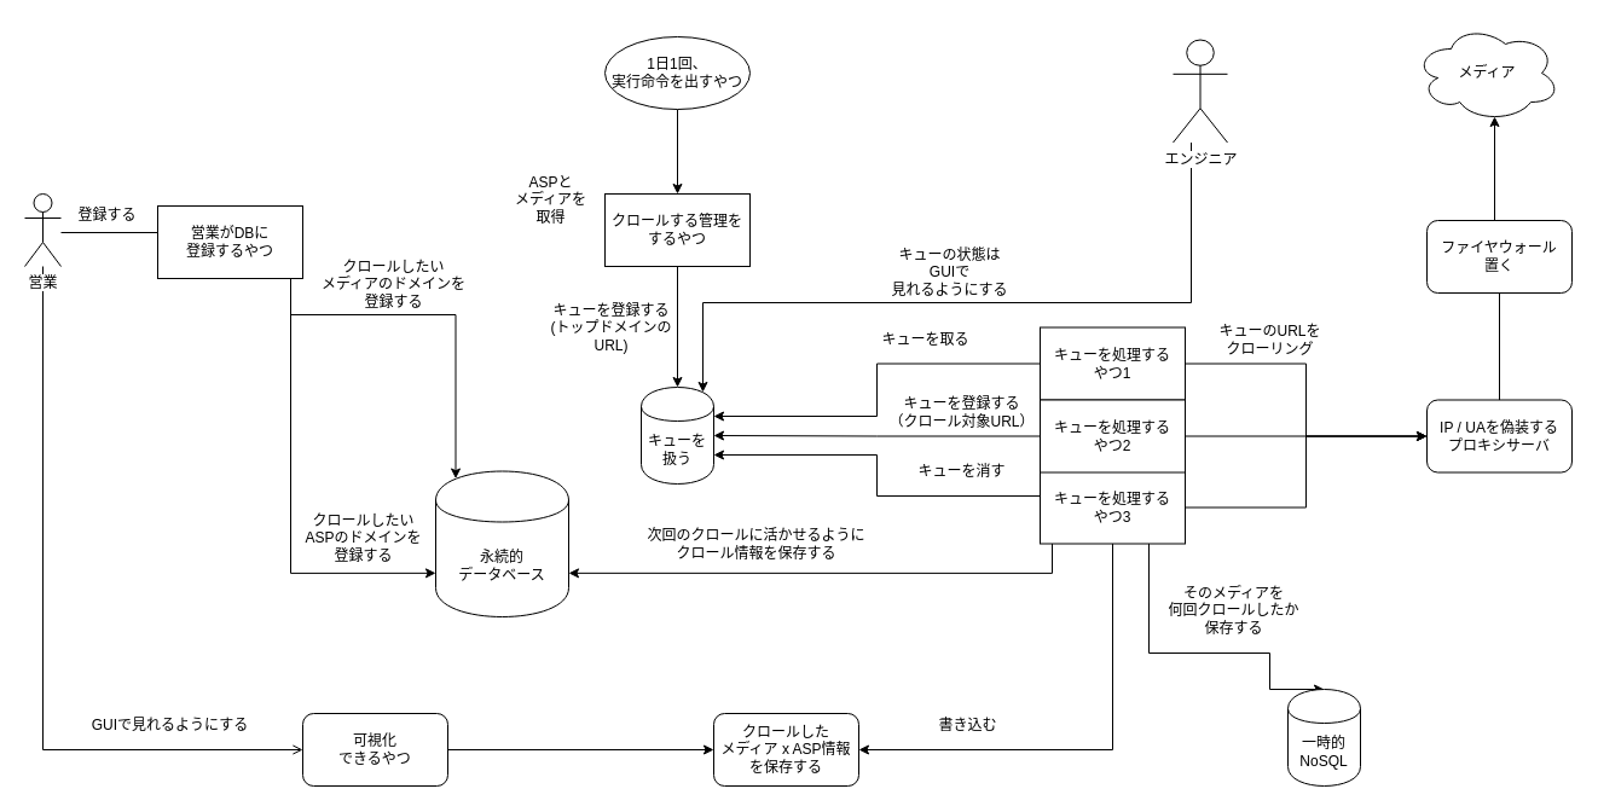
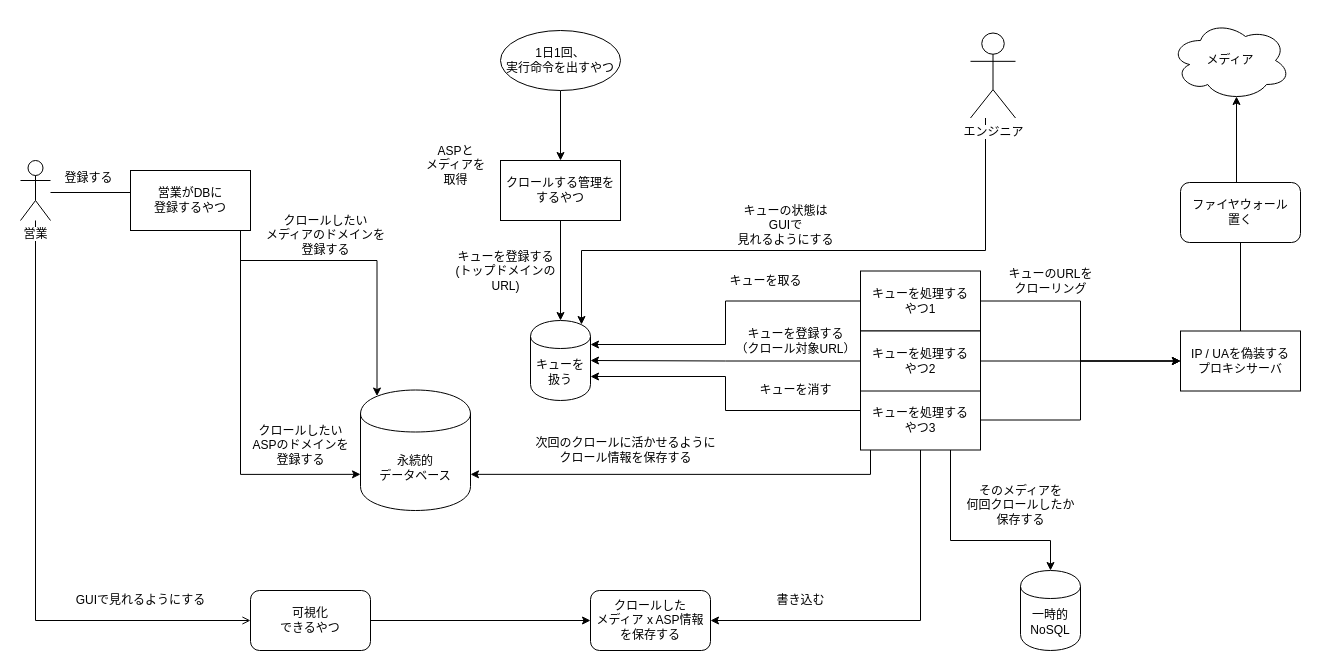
  <mxCell id="0" />
  <mxCell id="1" parent="0" />
  <mxCell id="2" style="edgeStyle=orthogonalEdgeStyle;rounded=0;orthogonalLoop=1;jettySize=auto;html=1;entryX=0;entryY=0.7;entryDx=0;entryDy=0;startArrow=none;startFill=0;" edge="1" parent="1" source="46" target="43"><mxGeometry relative="1" as="geometry"><Array as="points"><mxPoint x="240" y="474" /></Array></mxGeometry></mxCell>
  <mxCell id="3" style="edgeStyle=orthogonalEdgeStyle;rounded=0;orthogonalLoop=1;jettySize=auto;html=1;entryX=0.15;entryY=0.05;entryDx=0;entryDy=0;entryPerimeter=0;startArrow=none;startFill=0;" edge="1" parent="1" source="5" target="43"><mxGeometry relative="1" as="geometry"><Array as="points"><mxPoint x="240" y="192" /><mxPoint x="240" y="260" /><mxPoint x="376" y="260" /></Array></mxGeometry></mxCell>
  <mxCell id="4" style="edgeStyle=orthogonalEdgeStyle;rounded=0;orthogonalLoop=1;jettySize=auto;html=1;entryX=0;entryY=0.5;entryDx=0;entryDy=0;startArrow=none;startFill=0;endArrow=open;" edge="1" parent="1" source="5" target="12"><mxGeometry relative="1" as="geometry"><Array as="points"><mxPoint x="35" y="620" /></Array></mxGeometry></mxCell>
  <mxCell id="5" value="営業" style="shape=umlActor;verticalLabelPosition=bottom;labelBackgroundColor=#ffffff;verticalAlign=top;html=1;outlineConnect=0;" vertex="1" parent="1"><mxGeometry x="20" y="160" width="30" height="60" as="geometry" /></mxCell>
  <mxCell id="6" style="edgeStyle=orthogonalEdgeStyle;rounded=0;orthogonalLoop=1;jettySize=auto;html=1;entryX=0.5;entryY=0;entryDx=0;entryDy=0;" edge="1" parent="1" source="7" target="24"><mxGeometry relative="1" as="geometry" /></mxCell>
  <mxCell id="7" value="クロールする管理を&lt;br&gt;するやつ" style="rounded=0;whiteSpace=wrap;html=1;" vertex="1" parent="1"><mxGeometry x="500" y="160" width="120" height="60" as="geometry" /></mxCell>
  <mxCell id="8" value="ASPと&lt;br&gt;メディアを&lt;br&gt;取得" style="text;html=1;align=center;verticalAlign=middle;resizable=0;points=[];autosize=1;" vertex="1" parent="1"><mxGeometry x="420" y="140" width="70" height="50" as="geometry" /></mxCell>
  <mxCell id="9" value="メディア" style="ellipse;shape=cloud;whiteSpace=wrap;html=1;" vertex="1" parent="1"><mxGeometry x="1170" y="20" width="120" height="80" as="geometry" /></mxCell>
  <mxCell id="10" value="クロールした&lt;br&gt;メディア x ASP情報&lt;br&gt;を保存する" style="rounded=1;whiteSpace=wrap;html=1;" vertex="1" parent="1"><mxGeometry x="590" y="590" width="120" height="60" as="geometry" /></mxCell>
  <mxCell id="11" style="edgeStyle=orthogonalEdgeStyle;rounded=0;orthogonalLoop=1;jettySize=auto;html=1;entryX=0;entryY=0.5;entryDx=0;entryDy=0;startArrow=none;startFill=0;" edge="1" parent="1" source="12" target="10"><mxGeometry relative="1" as="geometry"><Array as="points"><mxPoint x="320" y="620" /></Array></mxGeometry></mxCell>
  <mxCell id="12" value="可視化&lt;br&gt;できるやつ" style="rounded=1;whiteSpace=wrap;html=1;" vertex="1" parent="1"><mxGeometry x="250" y="590" width="120" height="60" as="geometry" /></mxCell>
  <mxCell id="13" value="GUIで見れるようにする" style="text;html=1;align=center;verticalAlign=middle;resizable=0;points=[];autosize=1;" vertex="1" parent="1"><mxGeometry x="70" y="590" width="140" height="20" as="geometry" /></mxCell>
  <mxCell id="14" style="edgeStyle=orthogonalEdgeStyle;rounded=0;orthogonalLoop=1;jettySize=auto;html=1;" edge="1" parent="1" source="15" target="7"><mxGeometry relative="1" as="geometry" /></mxCell>
  <mxCell id="15" value="1日1回、&lt;br&gt;実行命令を出すやつ" style="ellipse;whiteSpace=wrap;html=1;" vertex="1" parent="1"><mxGeometry x="500" y="30" width="120" height="60" as="geometry" /></mxCell>
  <mxCell id="16" style="edgeStyle=orthogonalEdgeStyle;rounded=0;orthogonalLoop=1;jettySize=auto;html=1;entryX=0;entryY=0.5;entryDx=0;entryDy=0;startArrow=none;startFill=0;" edge="1" parent="1" source="21" target="36"><mxGeometry relative="1" as="geometry" /></mxCell>
  <mxCell id="17" style="edgeStyle=orthogonalEdgeStyle;rounded=0;orthogonalLoop=1;jettySize=auto;html=1;startArrow=none;startFill=0;" edge="1" parent="1" source="21" target="10"><mxGeometry relative="1" as="geometry"><Array as="points"><mxPoint x="920" y="620" /></Array></mxGeometry></mxCell>
  <mxCell id="18" style="edgeStyle=orthogonalEdgeStyle;rounded=0;orthogonalLoop=1;jettySize=auto;html=1;entryX=1;entryY=0.7;entryDx=0;entryDy=0;startArrow=none;startFill=0;" edge="1" parent="1" source="21" target="24"><mxGeometry relative="1" as="geometry"><Array as="points"><mxPoint x="725" y="410" /><mxPoint x="725" y="376" /></Array></mxGeometry></mxCell>
  <mxCell id="19" style="edgeStyle=orthogonalEdgeStyle;rounded=0;orthogonalLoop=1;jettySize=auto;html=1;entryX=0.5;entryY=0;entryDx=0;entryDy=0;startArrow=none;startFill=0;exitX=0.75;exitY=1;exitDx=0;exitDy=0;" edge="1" parent="1" source="21" target="38"><mxGeometry relative="1" as="geometry"><Array as="points"><mxPoint x="950" y="540" /><mxPoint x="1050" y="540" /></Array></mxGeometry></mxCell>
  <mxCell id="20" style="edgeStyle=orthogonalEdgeStyle;rounded=0;orthogonalLoop=1;jettySize=auto;html=1;entryX=1;entryY=0.7;entryDx=0;entryDy=0;startArrow=none;startFill=0;" edge="1" parent="1" source="21" target="43"><mxGeometry relative="1" as="geometry"><Array as="points"><mxPoint x="870" y="474" /></Array></mxGeometry></mxCell>
  <mxCell id="21" value="キューを処理する&lt;br&gt;やつ3" style="rounded=0;whiteSpace=wrap;html=1;" vertex="1" parent="1"><mxGeometry x="860" y="389.5" width="120" height="60" as="geometry" /></mxCell>
  <mxCell id="22" style="edgeStyle=orthogonalEdgeStyle;rounded=0;orthogonalLoop=1;jettySize=auto;html=1;entryX=0.85;entryY=0.05;entryDx=0;entryDy=0;startArrow=none;startFill=0;entryPerimeter=0;" edge="1" parent="1" source="23" target="24"><mxGeometry relative="1" as="geometry"><mxPoint x="810" y="190" as="targetPoint" /><Array as="points"><mxPoint x="985" y="250" /><mxPoint x="581" y="250" /></Array></mxGeometry></mxCell>
  <mxCell id="23" value="エンジニア" style="shape=umlActor;verticalLabelPosition=bottom;labelBackgroundColor=#ffffff;verticalAlign=top;html=1;outlineConnect=0;" vertex="1" parent="1"><mxGeometry x="970" y="32.5" width="45" height="85" as="geometry" /></mxCell>
  <mxCell id="24" value="キューを&lt;br&gt;扱う" style="shape=cylinder;whiteSpace=wrap;html=1;boundedLbl=1;backgroundOutline=1;" vertex="1" parent="1"><mxGeometry x="530" y="320" width="60" height="80" as="geometry" /></mxCell>
  <mxCell id="25" value="キューの状態は&lt;br&gt;GUIで&lt;br&gt;見れるようにする" style="text;html=1;align=center;verticalAlign=middle;resizable=0;points=[];autosize=1;" vertex="1" parent="1"><mxGeometry x="730" y="200" width="110" height="50" as="geometry" /></mxCell>
  <mxCell id="26" value="キューを登録する&lt;br&gt;(トップドメインの&lt;br&gt;URL)" style="text;html=1;align=center;verticalAlign=middle;resizable=0;points=[];autosize=1;" vertex="1" parent="1"><mxGeometry x="450" y="246" width="110" height="50" as="geometry" /></mxCell>
  <mxCell id="27" style="edgeStyle=orthogonalEdgeStyle;rounded=0;orthogonalLoop=1;jettySize=auto;html=1;entryX=0;entryY=0.5;entryDx=0;entryDy=0;startArrow=none;startFill=0;" edge="1" parent="1" source="29" target="36"><mxGeometry relative="1" as="geometry" /></mxCell>
  <mxCell id="28" style="edgeStyle=orthogonalEdgeStyle;rounded=0;orthogonalLoop=1;jettySize=auto;html=1;entryX=1;entryY=0.3;entryDx=0;entryDy=0;startArrow=none;startFill=0;" edge="1" parent="1" source="29" target="24"><mxGeometry relative="1" as="geometry" /></mxCell>
  <mxCell id="29" value="キューを処理する&lt;br&gt;やつ1" style="rounded=0;whiteSpace=wrap;html=1;" vertex="1" parent="1"><mxGeometry x="860" y="270.5" width="120" height="60" as="geometry" /></mxCell>
  <mxCell id="30" style="edgeStyle=orthogonalEdgeStyle;rounded=0;orthogonalLoop=1;jettySize=auto;html=1;entryX=0;entryY=0.5;entryDx=0;entryDy=0;startArrow=none;startFill=0;" edge="1" parent="1" source="32" target="36"><mxGeometry relative="1" as="geometry" /></mxCell>
  <mxCell id="31" style="edgeStyle=orthogonalEdgeStyle;rounded=0;orthogonalLoop=1;jettySize=auto;html=1;entryX=1;entryY=0.5;entryDx=0;entryDy=0;startArrow=none;startFill=0;" edge="1" parent="1" source="32" target="24"><mxGeometry relative="1" as="geometry" /></mxCell>
  <mxCell id="32" value="キューを処理する&lt;br&gt;やつ2" style="rounded=0;whiteSpace=wrap;html=1;" vertex="1" parent="1"><mxGeometry x="860" y="330.5" width="120" height="60" as="geometry" /></mxCell>
  <mxCell id="33" value="キューを取る" style="text;html=1;align=center;verticalAlign=middle;resizable=0;points=[];autosize=1;" vertex="1" parent="1"><mxGeometry x="720" y="270.5" width="90" height="20" as="geometry" /></mxCell>
  <mxCell id="34" value="キューを登録する&lt;br&gt;（クロール対象URL）" style="text;html=1;align=center;verticalAlign=middle;resizable=0;points=[];autosize=1;" vertex="1" parent="1"><mxGeometry x="725" y="325.5" width="140" height="30" as="geometry" /></mxCell>
  <mxCell id="35" style="edgeStyle=orthogonalEdgeStyle;rounded=0;orthogonalLoop=1;jettySize=auto;html=1;entryX=0.55;entryY=0.95;entryDx=0;entryDy=0;entryPerimeter=0;startArrow=none;startFill=0;" edge="1" parent="1" source="36" target="9"><mxGeometry relative="1" as="geometry" /></mxCell>
- <mxCell id="36" value="IP / UAを偽装する&lt;br&gt;プロキシサーバ" style="rounded=1;whiteSpace=wrap;html=1;" vertex="1" parent="1"><mxGeometry x="1180" y="330.5" width="120" height="60" as="geometry" /></mxCell>
+ <mxCell id="36" value="IP / UAを偽装する&lt;br&gt;プロキシサーバ" style="whiteSpace=wrap;html=1;rounded=0;" vertex="1" parent="1"><mxGeometry x="1180" y="330.5" width="120" height="60" as="geometry" /></mxCell>
  <mxCell id="37" value="ファイヤウォール&lt;br&gt;置く" style="rounded=1;whiteSpace=wrap;html=1;" vertex="1" parent="1"><mxGeometry x="1180" y="182" width="120" height="60" as="geometry" /></mxCell>
- <mxCell id="38" value="一時的&lt;br&gt;NoSQL" style="shape=cylinder;whiteSpace=wrap;html=1;boundedLbl=1;backgroundOutline=1;" vertex="1" parent="1"><mxGeometry x="1065" y="570" width="60" height="80" as="geometry" /></mxCell>
+ <mxCell id="38" value="一時的&lt;br&gt;NoSQL" style="shape=cylinder;whiteSpace=wrap;html=1;boundedLbl=1;backgroundOutline=1;" vertex="1" parent="1"><mxGeometry x="1020" y="570" width="60" height="80" as="geometry" /></mxCell>
  <mxCell id="39" value="そのメディアを&lt;br&gt;何回クロールしたか&lt;br&gt;保存する" style="text;html=1;align=center;verticalAlign=middle;resizable=0;points=[];autosize=1;" vertex="1" parent="1"><mxGeometry x="960" y="480" width="120" height="50" as="geometry" /></mxCell>
  <mxCell id="40" value="キューのURLを&lt;br&gt;クローリング" style="text;html=1;align=center;verticalAlign=middle;resizable=0;points=[];autosize=1;" vertex="1" parent="1"><mxGeometry x="1000" y="265.5" width="100" height="30" as="geometry" /></mxCell>
  <mxCell id="41" value="書き込む" style="text;html=1;align=center;verticalAlign=middle;resizable=0;points=[];autosize=1;" vertex="1" parent="1"><mxGeometry x="770" y="590" width="60" height="20" as="geometry" /></mxCell>
  <mxCell id="42" value="キューを消す" style="text;html=1;align=center;verticalAlign=middle;resizable=0;points=[];autosize=1;" vertex="1" parent="1"><mxGeometry x="750" y="380" width="90" height="20" as="geometry" /></mxCell>
  <mxCell id="43" value="永続的&lt;br&gt;データベース" style="shape=cylinder;whiteSpace=wrap;html=1;boundedLbl=1;backgroundOutline=1;" vertex="1" parent="1"><mxGeometry x="360" y="389.5" width="110" height="120.5" as="geometry" /></mxCell>
  <mxCell id="44" value="クロールしたい&lt;br&gt;メディアのドメインを&lt;br&gt;登録する" style="text;html=1;align=center;verticalAlign=middle;resizable=0;points=[];autosize=1;" vertex="1" parent="1"><mxGeometry x="260" y="210" width="130" height="50" as="geometry" /></mxCell>
  <mxCell id="45" value="クロールしたい&lt;br&gt;ASPのドメインを&lt;br&gt;登録する" style="text;html=1;align=center;verticalAlign=middle;resizable=0;points=[];autosize=1;" vertex="1" parent="1"><mxGeometry x="245" y="420" width="110" height="50" as="geometry" /></mxCell>
  <mxCell id="46" value="営業がDBに&lt;br&gt;登録するやつ" style="rounded=0;whiteSpace=wrap;html=1;" vertex="1" parent="1"><mxGeometry x="130" y="170" width="120" height="60" as="geometry" /></mxCell>
  <mxCell id="47" value="登録する" style="text;html=1;align=center;verticalAlign=middle;resizable=0;points=[];autosize=1;" vertex="1" parent="1"><mxGeometry x="58" y="168" width="60" height="20" as="geometry" /></mxCell>
  <mxCell id="48" value="次回のクロールに活かせるように&lt;br&gt;クロール情報を保存する" style="text;html=1;align=center;verticalAlign=middle;resizable=0;points=[];autosize=1;" vertex="1" parent="1"><mxGeometry x="530" y="434.75" width="190" height="30" as="geometry" /></mxCell>
